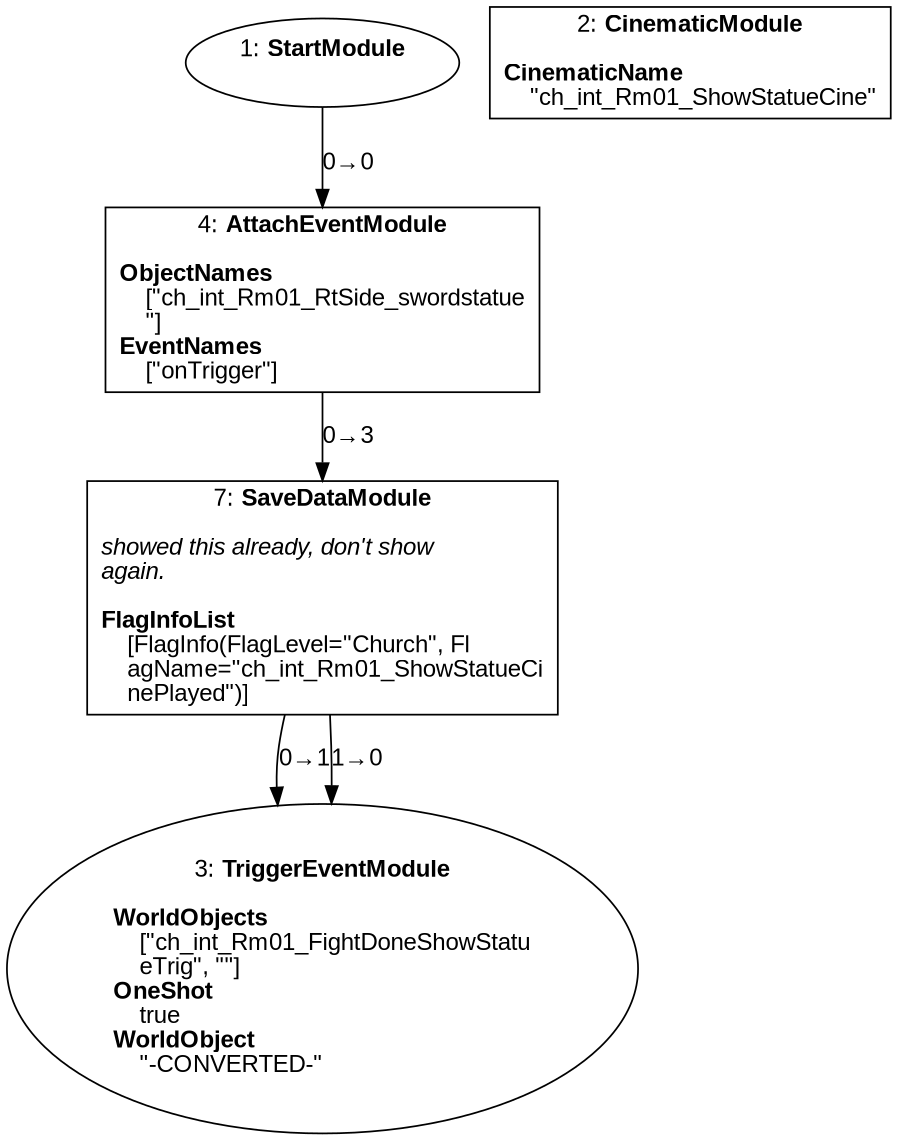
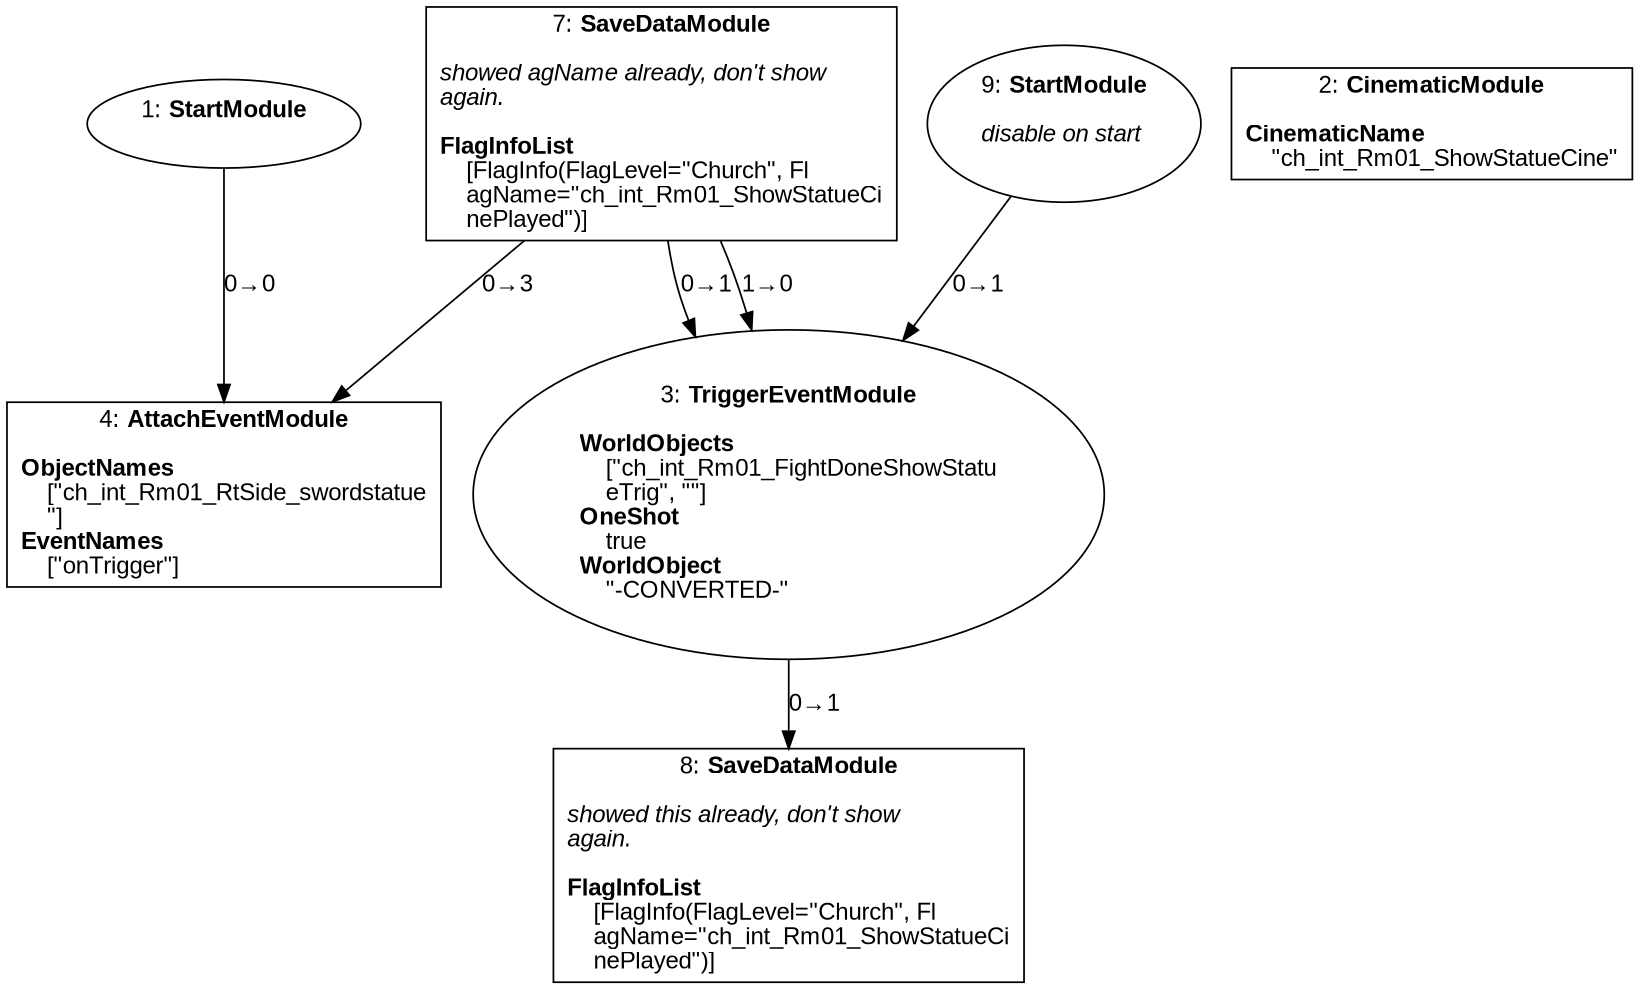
  digraph {
    fontname="Liberation Sans"
    splines=spline
    node [fontname="Liberation Sans" shape=box]
    edge [fontname="Liberation Sans"]
    n1 [label=<1: <b>StartModule</b><br/><br/>> shape=oval]
    n2 [label=<4: <b>AttachEventModule</b><br/><br/><b>ObjectNames</b><br align="left"/>    [&quot;ch_int_Rm01_RtSide_swordstatue<br align="left"/>    &quot;]<br align="left"/><b>EventNames</b><br align="left"/>    [&quot;onTrigger&quot;]<br align="left"/>>]
-   n3 [label=<7: <b>SaveDataModule</b><br/><br/><i>showed this already, don't show <br align="left"/>again.<br align="left"/></i><br align="left"/><b>FlagInfoList</b><br align="left"/>    [FlagInfo(FlagLevel=&quot;Church&quot;, Fl<br align="left"/>    agName=&quot;ch_int_Rm01_ShowStatueCi<br align="left"/>    nePlayed&quot;)]<br align="left"/>>]
+   n3 [label=<7: <b>SaveDataModule</b><br/><br/><i>showed agName already, don't show <br align="left"/>again.<br align="left"/></i><br align="left"/><b>FlagInfoList</b><br align="left"/>    [FlagInfo(FlagLevel=&quot;Church&quot;, Fl<br align="left"/>    agName=&quot;ch_int_Rm01_ShowStatueCi<br align="left"/>    nePlayed&quot;)]<br align="left"/>>]
    n4 [label=<3: <b>TriggerEventModule</b><br/><br/><b>WorldObjects</b><br align="left"/>    [&quot;ch_int_Rm01_FightDoneShowStatu<br align="left"/>    eTrig&quot;, &quot;&quot;]<br align="left"/><b>OneShot</b><br align="left"/>    true<br align="left"/><b>WorldObject</b><br align="left"/>    &quot;-CONVERTED-&quot;<br align="left"/>> shape=oval]
    n5 [label=<2: <b>CinematicModule</b><br/><br/><b>CinematicName</b><br align="left"/>    &quot;ch_int_Rm01_ShowStatueCine&quot;<br align="left"/>>]
+   n6 [label=<8: <b>SaveDataModule</b><br/><br/><i>showed this already, don't show <br align="left"/>again.<br align="left"/></i><br align="left"/><b>FlagInfoList</b><br align="left"/>    [FlagInfo(FlagLevel=&quot;Church&quot;, Fl<br align="left"/>    agName=&quot;ch_int_Rm01_ShowStatueCi<br align="left"/>    nePlayed&quot;)]<br align="left"/>>]
+   n7 [label=<9: <b>StartModule</b><br/><br/><i>disable on start<br align="left"/></i><br align="left"/>> shape=oval]
    n1 -> n2 [label="0→0"]
-   n2 -> n3 [label="0→3"]
+   n3 -> n2 [label="0→3"]
    n3 -> n4 [label="0→1"]
    n3 -> n4 [label="1→0"]
+   n4 -> n6 [label="0→1"]
+   n7 -> n4 [label="0→1"]
  }
